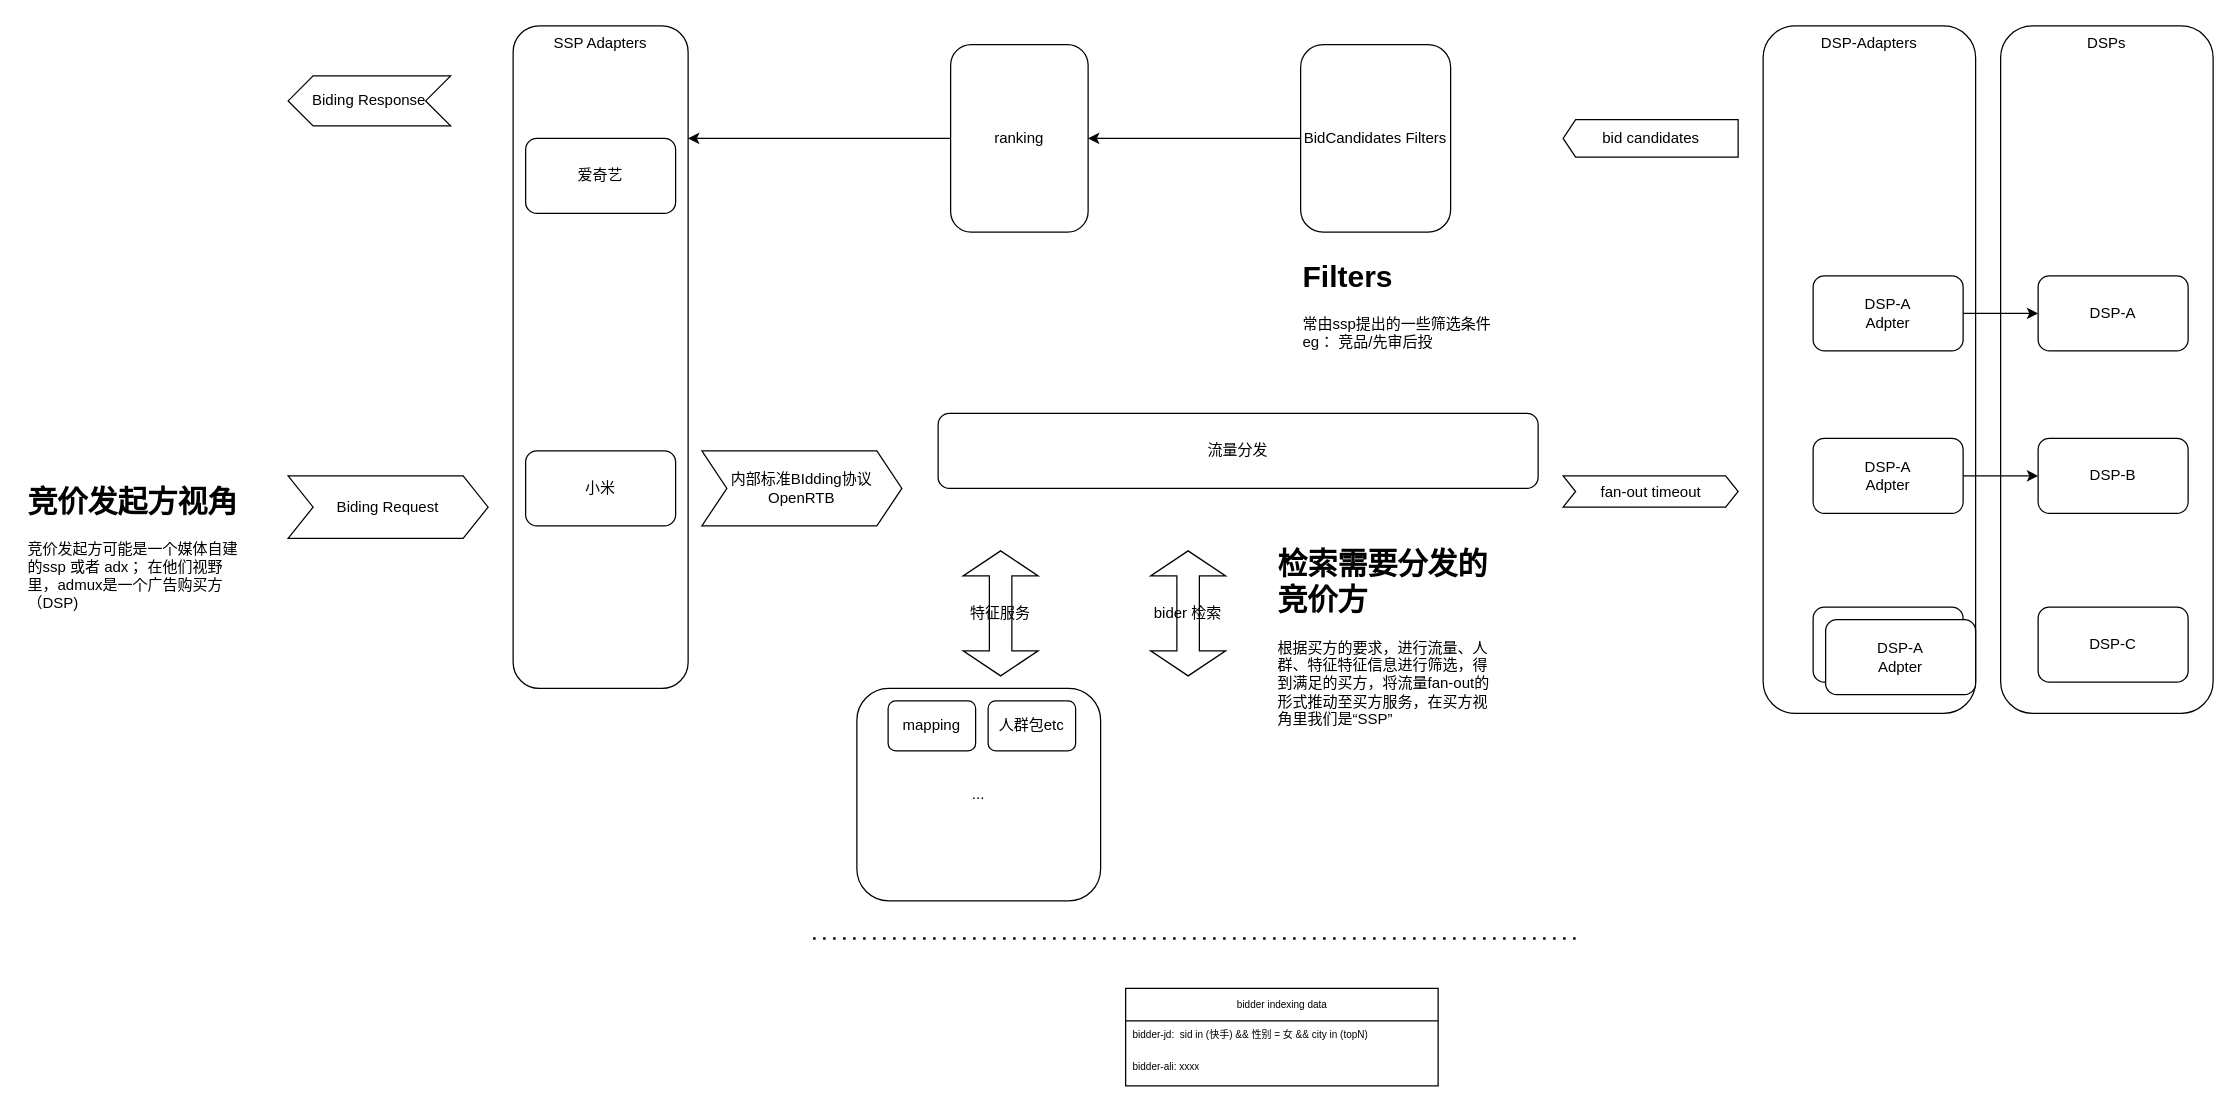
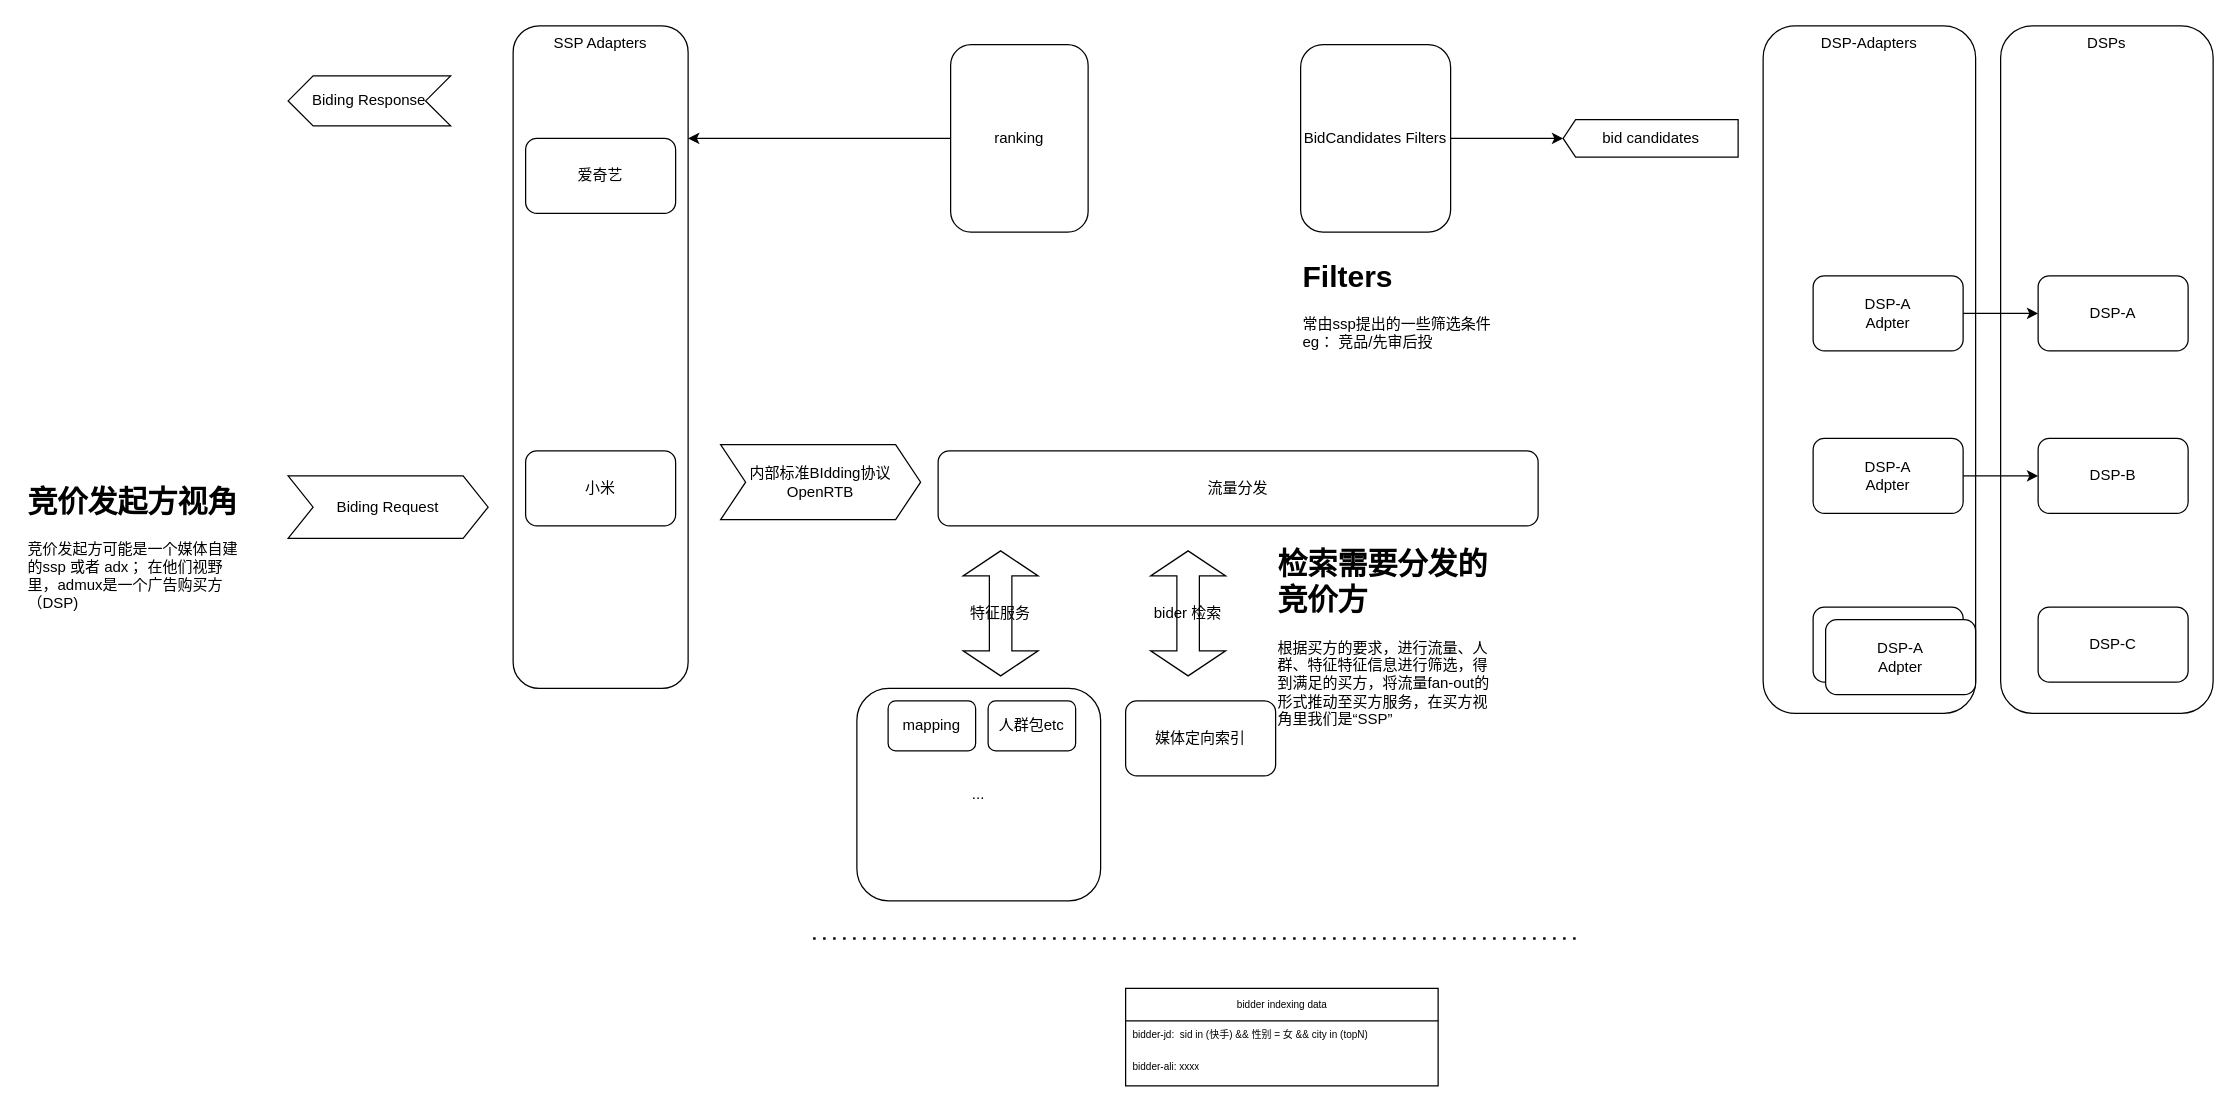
  <mxCell id="0" />
  <mxCell id="1" parent="0" />
  <mxCell id="2" value="SSP Adapters" style="rounded=1;whiteSpace=wrap;html=1;verticalAlign=top;" vertex="1" parent="1"><mxGeometry x="410" y="20" width="140" height="530" as="geometry" /></mxCell>
  <mxCell id="3" value="DSP-Adapters" style="rounded=1;whiteSpace=wrap;html=1;verticalAlign=top;" vertex="1" parent="1"><mxGeometry x="1410" y="20" width="170" height="550" as="geometry" /></mxCell>
  <mxCell id="4" value="DSPs" style="rounded=1;whiteSpace=wrap;html=1;verticalAlign=top;" vertex="1" parent="1"><mxGeometry x="1600" y="20" width="170" height="550" as="geometry" /></mxCell>
  <mxCell id="5" value="..." style="rounded=1;whiteSpace=wrap;html=1;" vertex="1" parent="1"><mxGeometry x="685" y="550" width="195" height="170" as="geometry" /></mxCell>
  <mxCell id="6" value="爱奇艺" style="rounded=1;whiteSpace=wrap;html=1;" vertex="1" parent="1"><mxGeometry x="420" y="110" width="120" height="60" as="geometry" /></mxCell>
  <mxCell id="7" value="小米" style="rounded=1;whiteSpace=wrap;html=1;" vertex="1" parent="1"><mxGeometry x="420" y="360" width="120" height="60" as="geometry" /></mxCell>
- <mxCell id="8" value="内部标准BIdding协议&lt;br&gt;OpenRTB" style="shape=step;perimeter=stepPerimeter;whiteSpace=wrap;html=1;fixedSize=1;" vertex="1" parent="1"><mxGeometry x="561" y="360" width="160" height="60" as="geometry" /></mxCell>
- <mxCell id="9" value="流量分发" style="rounded=1;whiteSpace=wrap;html=1;" vertex="1" parent="1"><mxGeometry x="750" y="330" width="480" height="60" as="geometry" /></mxCell>
+ <mxCell id="8" value="内部标准BIdding协议&lt;br&gt;OpenRTB" style="shape=step;perimeter=stepPerimeter;whiteSpace=wrap;html=1;fixedSize=1;" vertex="1" parent="1"><mxGeometry x="576" y="355" width="160" height="60" as="geometry" /></mxCell>
+ <mxCell id="9" value="流量分发" style="rounded=1;whiteSpace=wrap;html=1;" vertex="1" parent="1"><mxGeometry x="750" y="360" width="480" height="60" as="geometry" /></mxCell>
  <mxCell id="10" value="&lt;h1 style=&quot;margin-top: 0px;&quot;&gt;竞价发起方视角&lt;br&gt;&lt;/h1&gt;&lt;p&gt;竞价发起方可能是一个媒体自建的ssp 或者 adx； 在他们视野里，admux是一个广告购买方（DSP)&amp;nbsp;&lt;/p&gt;" style="text;html=1;whiteSpace=wrap;overflow=hidden;rounded=0;" vertex="1" parent="1"><mxGeometry x="20" y="380" width="180" height="120" as="geometry" /></mxCell>
  <mxCell id="11" value="Biding Request" style="shape=step;perimeter=stepPerimeter;whiteSpace=wrap;html=1;fixedSize=1;" vertex="1" parent="1"><mxGeometry x="230" y="380" width="160" height="50" as="geometry" /></mxCell>
+ <mxCell id="12" value="媒体定向索引" style="rounded=1;whiteSpace=wrap;html=1;" vertex="1" parent="1"><mxGeometry x="900" y="560" width="120" height="60" as="geometry" /></mxCell>
  <mxCell id="13" value="&lt;h1 style=&quot;margin-top: 0px;&quot;&gt;检索需要分发的竞价方&lt;/h1&gt;&lt;p&gt;根据买方的要求，进行流量、人群、特征特征信息进行筛选，得到满足的买方，将流量fan-out的形式推动至买方服务，在买方视角里我们是“SSP”&lt;/p&gt;" style="text;html=1;whiteSpace=wrap;overflow=hidden;rounded=0;" vertex="1" parent="1"><mxGeometry x="1020" y="430" width="180" height="160" as="geometry" /></mxCell>
  <mxCell id="14" value="特征服务" style="shape=doubleArrow;direction=south;whiteSpace=wrap;html=1;" vertex="1" parent="1"><mxGeometry x="770" y="440" width="60" height="100" as="geometry" /></mxCell>
  <mxCell id="15" value="mapping" style="rounded=1;whiteSpace=wrap;html=1;" vertex="1" parent="1"><mxGeometry x="710" y="560" width="70" height="40" as="geometry" /></mxCell>
  <mxCell id="16" value="人群包etc" style="rounded=1;whiteSpace=wrap;html=1;" vertex="1" parent="1"><mxGeometry x="790" y="560" width="70" height="40" as="geometry" /></mxCell>
  <mxCell id="17" value="bider 检索" style="shape=doubleArrow;direction=south;whiteSpace=wrap;html=1;" vertex="1" parent="1"><mxGeometry x="920" y="440" width="60" height="100" as="geometry" /></mxCell>
  <mxCell id="18" value="bidder indexing data" style="swimlane;fontStyle=0;childLayout=stackLayout;horizontal=1;startSize=26;fillColor=none;horizontalStack=0;resizeParent=1;resizeParentMax=0;resizeLast=0;collapsible=1;marginBottom=0;html=1;fontSize=8;" vertex="1" parent="1"><mxGeometry x="900" y="790" width="250" height="78" as="geometry" /></mxCell>
  <mxCell id="19" value="bidder-jd:&amp;nbsp; sid in (快手) &amp;amp;&amp;amp; 性别 = 女 &amp;amp;&amp;amp; city in (topN)" style="text;strokeColor=none;fillColor=none;align=left;verticalAlign=top;spacingLeft=4;spacingRight=4;overflow=hidden;rotatable=0;points=[[0,0.5],[1,0.5]];portConstraint=eastwest;whiteSpace=wrap;html=1;fontSize=8;" vertex="1" parent="18"><mxGeometry y="26" width="250" height="26" as="geometry" /></mxCell>
  <mxCell id="20" value="bidder-ali: xxxx" style="text;strokeColor=none;fillColor=none;align=left;verticalAlign=top;spacingLeft=4;spacingRight=4;overflow=hidden;rotatable=0;points=[[0,0.5],[1,0.5]];portConstraint=eastwest;whiteSpace=wrap;html=1;fontSize=8;" vertex="1" parent="18"><mxGeometry y="52" width="250" height="26" as="geometry" /></mxCell>
  <mxCell id="21" value="" style="endArrow=none;dashed=1;html=1;dashPattern=1 3;strokeWidth=2;rounded=0;" edge="1" parent="1"><mxGeometry width="50" height="50" relative="1" as="geometry"><mxPoint x="650" y="750" as="sourcePoint" /><mxPoint x="1260" y="750" as="targetPoint" /></mxGeometry></mxCell>
  <mxCell id="22" value="DSP-B" style="whiteSpace=wrap;html=1;rounded=1;" vertex="1" parent="1"><mxGeometry x="1630" y="350" width="120" height="60" as="geometry" /></mxCell>
  <mxCell id="23" value="DSP-A" style="whiteSpace=wrap;html=1;rounded=1;" vertex="1" parent="1"><mxGeometry x="1630" y="220" width="120" height="60" as="geometry" /></mxCell>
  <mxCell id="24" value="DSP-C" style="whiteSpace=wrap;html=1;rounded=1;" vertex="1" parent="1"><mxGeometry x="1630" y="485" width="120" height="60" as="geometry" /></mxCell>
- <mxCell id="25" value="" style="edgeStyle=orthogonalEdgeStyle;rounded=0;orthogonalLoop=1;jettySize=auto;html=1;" edge="1" parent="1" source="26" target="36"><mxGeometry relative="1" as="geometry" /></mxCell>
+ <mxCell id="25" value="" style="edgeStyle=orthogonalEdgeStyle;rounded=0;orthogonalLoop=1;jettySize=auto;html=1;" edge="1" parent="1" source="26" target="34"><mxGeometry relative="1" as="geometry" /></mxCell>
  <mxCell id="26" value="BidCandidates Filters" style="rounded=1;whiteSpace=wrap;html=1;" vertex="1" parent="1"><mxGeometry x="1040" y="35" width="120" height="150" as="geometry" /></mxCell>
- <mxCell id="27" value="fan-out timeout" style="html=1;shadow=0;dashed=0;align=center;verticalAlign=middle;shape=mxgraph.arrows2.arrow;dy=0;dx=10;notch=10;" vertex="1" parent="1"><mxGeometry x="1250" y="380" width="140" height="25" as="geometry" /></mxCell>
  <mxCell id="28" style="edgeStyle=orthogonalEdgeStyle;rounded=0;orthogonalLoop=1;jettySize=auto;html=1;" edge="1" parent="1" source="29" target="23"><mxGeometry relative="1" as="geometry" /></mxCell>
  <mxCell id="29" value="DSP-A&lt;br&gt;Adpter" style="whiteSpace=wrap;html=1;rounded=1;" vertex="1" parent="1"><mxGeometry x="1450" y="220" width="120" height="60" as="geometry" /></mxCell>
  <mxCell id="30" style="edgeStyle=orthogonalEdgeStyle;rounded=0;orthogonalLoop=1;jettySize=auto;html=1;" edge="1" parent="1" source="31" target="22"><mxGeometry relative="1" as="geometry" /></mxCell>
  <mxCell id="31" value="DSP-A&lt;br&gt;Adpter" style="whiteSpace=wrap;html=1;rounded=1;" vertex="1" parent="1"><mxGeometry x="1450" y="350" width="120" height="60" as="geometry" /></mxCell>
  <mxCell id="32" value="DSP-A&lt;br&gt;Adpter" style="whiteSpace=wrap;html=1;rounded=1;" vertex="1" parent="1"><mxGeometry x="1450" y="485" width="120" height="60" as="geometry" /></mxCell>
  <mxCell id="33" value="DSP-A&lt;br&gt;Adpter" style="whiteSpace=wrap;html=1;rounded=1;" vertex="1" parent="1"><mxGeometry x="1460" y="495" width="120" height="60" as="geometry" /></mxCell>
  <mxCell id="34" value="bid candidates" style="html=1;shadow=0;dashed=0;align=center;verticalAlign=middle;shape=mxgraph.arrows2.arrow;dy=0;dx=10;notch=0;flipH=1;" vertex="1" parent="1"><mxGeometry x="1250" y="95" width="140" height="30" as="geometry" /></mxCell>
  <mxCell id="35" value="" style="edgeStyle=orthogonalEdgeStyle;rounded=0;orthogonalLoop=1;jettySize=auto;html=1;" edge="1" parent="1" source="36"><mxGeometry relative="1" as="geometry"><mxPoint x="550" y="110" as="targetPoint" /></mxGeometry></mxCell>
  <mxCell id="36" value="ranking" style="rounded=1;whiteSpace=wrap;html=1;" vertex="1" parent="1"><mxGeometry x="760" y="35" width="110" height="150" as="geometry" /></mxCell>
  <mxCell id="37" value="&lt;h1 style=&quot;margin-top: 0px;&quot;&gt;Filters&lt;/h1&gt;&lt;p&gt;&lt;span style=&quot;text-align: center;&quot;&gt;常由ssp提出的一些筛选条件&lt;/span&gt;&lt;br style=&quot;text-align: center;&quot;&gt;&lt;span style=&quot;text-align: center;&quot;&gt;eg： 竞品/先审后投&lt;/span&gt;&lt;/p&gt;" style="text;html=1;whiteSpace=wrap;overflow=hidden;rounded=0;" vertex="1" parent="1"><mxGeometry x="1040" y="200" width="180" height="90" as="geometry" /></mxCell>
  <mxCell id="38" value="Biding Response" style="shape=step;perimeter=stepPerimeter;whiteSpace=wrap;html=1;fixedSize=1;flipH=1;" vertex="1" parent="1"><mxGeometry x="230" y="60" width="130" height="40" as="geometry" /></mxCell>
